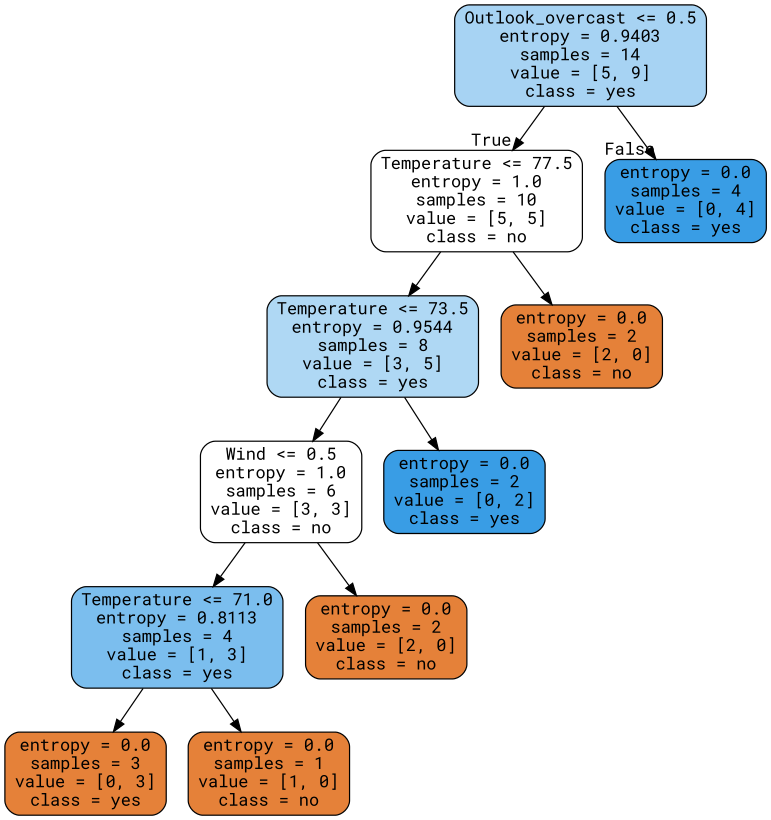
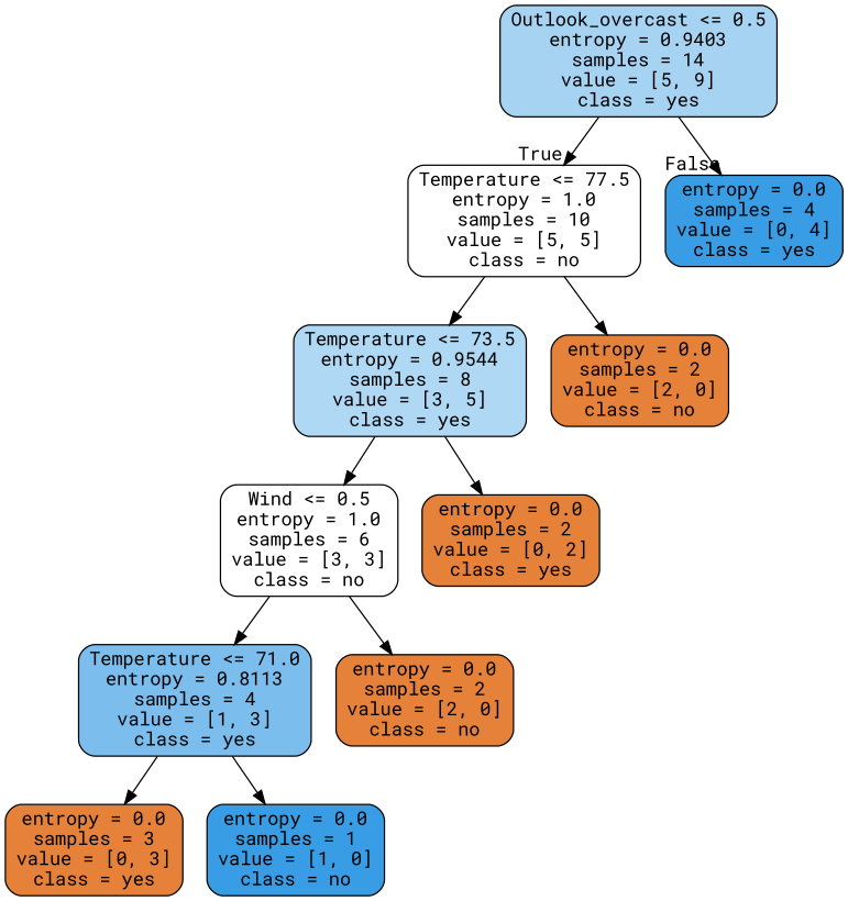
  digraph {
    fontname="Roboto Mono"
    node [color=black fillcolor="#e58139ff" fontname="Roboto Mono" shape=box style="filled, rounded"]
    edge [fontname="Roboto Mono"]
    n1 [fillcolor="#399de571" label="Outlook_overcast <= 0.5\nentropy = 0.9403\nsamples = 14\nvalue = [5, 9]\nclass = yes"]
    n2 [fillcolor="#e5813900" label="Temperature <= 77.5\nentropy = 1.0\nsamples = 10\nvalue = [5, 5]\nclass = no"]
    n3 [fillcolor="#399de5ff" label="entropy = 0.0\nsamples = 4\nvalue = [0, 4]\nclass = yes"]
    n4 [fillcolor="#399de566" label="Temperature <= 73.5\nentropy = 0.9544\nsamples = 8\nvalue = [3, 5]\nclass = yes"]
    n5 [label="entropy = 0.0\nsamples = 2\nvalue = [2, 0]\nclass = no"]
    n6 [fillcolor="#e5813900" label="Wind <= 0.5\nentropy = 1.0\nsamples = 6\nvalue = [3, 3]\nclass = no"]
-   n7 [fillcolor="#399de5ff" label="entropy = 0.0\nsamples = 2\nvalue = [0, 2]\nclass = yes"]
+   n7 [label="entropy = 0.0\nsamples = 2\nvalue = [0, 2]\nclass = yes"]
    n8 [fillcolor="#399de5aa" label="Temperature <= 71.0\nentropy = 0.8113\nsamples = 4\nvalue = [1, 3]\nclass = yes"]
    n9 [label="entropy = 0.0\nsamples = 2\nvalue = [2, 0]\nclass = no"]
    n10 [label="entropy = 0.0\nsamples = 3\nvalue = [0, 3]\nclass = yes"]
-   n11 [label="entropy = 0.0\nsamples = 1\nvalue = [1, 0]\nclass = no"]
+   n11 [fillcolor="#399de5ff" label="entropy = 0.0\nsamples = 1\nvalue = [1, 0]\nclass = no"]
    n1 -> n2 [headlabel=True labelangle=45 labeldistance=2.5]
    n1 -> n3 [headlabel=False labelangle=-45 labeldistance=2.5]
    n2 -> n4
    n2 -> n5
    n4 -> n6
    n4 -> n7
    n6 -> n8
    n6 -> n9
    n8 -> n10
    n8 -> n11
  }
